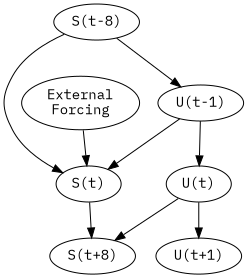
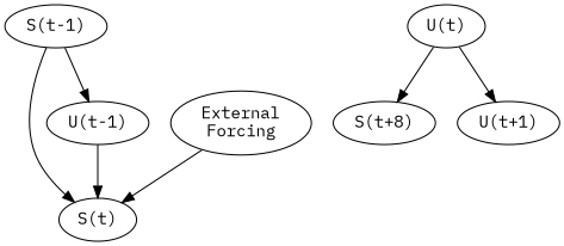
  digraph {
    fontname="IBM Plex Mono"
    node [fontname="IBM Plex Mono"]
    edge [fontname="IBM Plex Mono"]
-   n1 [label="S(t-8)"]
+   n1 [label="S(t-1)"]
    n2 [label="S(t)"]
    n3 [label="U(t-1)"]
    n4 [label="S(t+8)"]
    n5 [label="U(t)"]
    n6 [label="U(t+1)"]
    n7 [label="External\nForcing"]
    n1 -> n2
    n1 -> n3
-   n2 -> n4
    n3 -> n2
-   n3 -> n5
    n5 -> n4
    n5 -> n6
    n7 -> n2
  }
